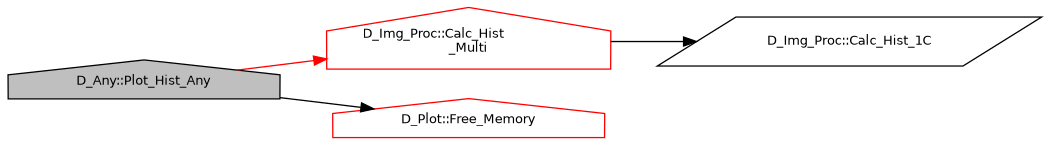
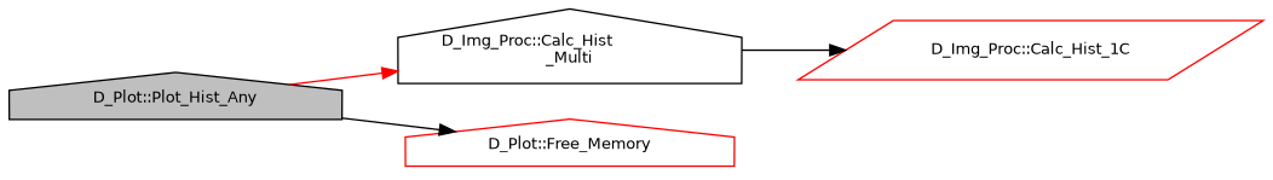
  digraph {
    rankdir=LR
    node [color=black fillcolor=white fontname=Helvetica fontsize=10 shape=house style=filled]
    edge [color=black fontname=Helvetica fontsize=10 labelfontname=Helvetica labelfontsize=10 style=solid]
-   n1 [fillcolor=grey75 fontcolor=black height=0.2 label="D_Any::Plot_Hist_Any" width=0.4]
-   n2 [color=red height=0.2 label="D_Img_Proc::Calc_Hist\l_Multi" width=0.4]
+   n1 [fillcolor=grey75 fontcolor=black height=0.2 label="D_Plot::Plot_Hist_Any" width=0.4]
+   n2 [height=0.2 label="D_Img_Proc::Calc_Hist\l_Multi" width=0.4]
    n3 [color=red height=0.2 label="D_Plot::Free_Memory" width=0.4]
-   n4 [height=0.2 label="D_Img_Proc::Calc_Hist_1C" shape=parallelogram width=0.4]
+   n4 [color=red height=0.2 label="D_Img_Proc::Calc_Hist_1C" shape=parallelogram width=0.4]
    n1 -> n2 [color=red]
    n1 -> n3
    n2 -> n4
  }
